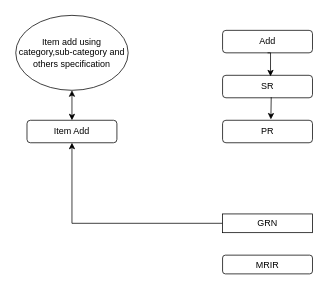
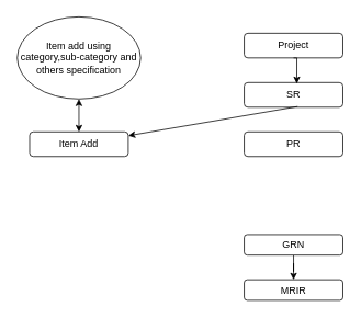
  <mxCell id="0" />
  <mxCell id="1" parent="0" />
  <mxCell id="2" value="Item Add" style="rounded=1;whiteSpace=wrap;html=1;fontSize=12;glass=0;strokeWidth=1;shadow=0;" parent="1" vertex="1"><mxGeometry x="35" y="160" width="120" height="30" as="geometry" /></mxCell>
  <mxCell id="3" value="" style="endArrow=classic;startArrow=classic;html=1;rounded=0;exitX=0;exitY=0.5;exitDx=0;exitDy=0;" edge="1" parent="1" source="5"><mxGeometry width="50" height="50" relative="1" as="geometry"><mxPoint x="280" y="110" as="sourcePoint" /><mxPoint x="90" y="90" as="targetPoint" /></mxGeometry></mxCell>
  <mxCell id="4" value="" style="endArrow=classic;startArrow=classic;html=1;rounded=0;exitX=0.5;exitY=0;exitDx=0;exitDy=0;" edge="1" parent="1" source="2" target="5"><mxGeometry width="50" height="50" relative="1" as="geometry"><mxPoint x="160" y="120" as="sourcePoint" /><mxPoint x="90" y="90" as="targetPoint" /></mxGeometry></mxCell>
  <mxCell id="5" value="Item add using category,sub-category and others specification" style="ellipse;whiteSpace=wrap;html=1;" vertex="1" parent="1"><mxGeometry x="20" width="150" height="100" as="geometry" y="20" /></mxCell>
- <mxCell id="6" value="Add" style="rounded=1;whiteSpace=wrap;html=1;" vertex="1" parent="1"><mxGeometry x="296" y="40" width="120" height="30" as="geometry" /></mxCell>
+ <mxCell id="6" value="Project" style="rounded=1;whiteSpace=wrap;html=1;" vertex="1" parent="1"><mxGeometry x="296" y="40" width="120" height="30" as="geometry" /></mxCell>
  <mxCell id="7" value="SR" style="rounded=1;whiteSpace=wrap;html=1;" vertex="1" parent="1"><mxGeometry x="296" y="100" width="120" height="30" as="geometry" /></mxCell>
  <mxCell id="8" value="PR" style="rounded=1;whiteSpace=wrap;html=1;" vertex="1" parent="1"><mxGeometry x="296" y="160" width="120" height="30" as="geometry" /></mxCell>
- <mxCell id="9" value="" style="edgeStyle=orthogonalEdgeStyle;rounded=0;orthogonalLoop=1;jettySize=auto;html=1;" edge="1" parent="1" source="10" target="2"><mxGeometry relative="1" as="geometry" /></mxCell>
- <mxCell id="10" value="GRN" style="whiteSpace=wrap;html=1;rounded=0;" vertex="1" parent="1"><mxGeometry x="296" y="285" width="120" height="25" as="geometry" /></mxCell>
+ <mxCell id="9" value="" style="edgeStyle=orthogonalEdgeStyle;rounded=0;orthogonalLoop=1;jettySize=auto;html=1;" edge="1" parent="1" source="10" target="11"><mxGeometry relative="1" as="geometry" /></mxCell>
+ <mxCell id="10" value="GRN" style="rounded=1;whiteSpace=wrap;html=1;" vertex="1" parent="1"><mxGeometry x="296" y="285" width="120" height="25" as="geometry" /></mxCell>
  <mxCell id="11" value="MRIR" style="rounded=1;whiteSpace=wrap;html=1;" vertex="1" parent="1"><mxGeometry x="296" y="340" width="120" height="25" as="geometry" /></mxCell>
  <mxCell id="12" style="edgeStyle=orthogonalEdgeStyle;rounded=0;orthogonalLoop=1;jettySize=auto;html=1;exitX=0.5;exitY=1;exitDx=0;exitDy=0;entryX=0.533;entryY=0.044;entryDx=0;entryDy=0;entryPerimeter=0;" edge="1" parent="1" source="6" target="7"><mxGeometry relative="1" as="geometry" /></mxCell>
- <mxCell id="13" value="" style="endArrow=classic;html=1;rounded=0;entryX=0.537;entryY=-0.036;entryDx=0;entryDy=0;entryPerimeter=0;exitX=0.541;exitY=0.973;exitDx=0;exitDy=0;exitPerimeter=0;" edge="1" parent="1" source="7" target="8"><mxGeometry width="50" height="50" relative="1" as="geometry"><mxPoint x="330" y="200" as="sourcePoint" /><mxPoint x="380" y="150" as="targetPoint" /></mxGeometry></mxCell>
+ <mxCell id="13" value="" style="endArrow=classic;html=1;rounded=0;exitX=0.541;exitY=0.973;exitDx=0;exitDy=0;exitPerimeter=0;" edge="1" parent="1" source="7" target="2"><mxGeometry width="50" height="50" relative="1" as="geometry"><mxPoint x="330" y="200" as="sourcePoint" /><mxPoint x="380" y="150" as="targetPoint" /></mxGeometry></mxCell>
